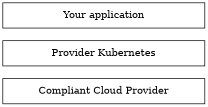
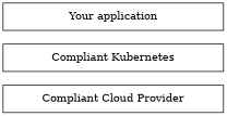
  digraph {
    rankdir=LR
    node [shape=box]
    edge [minlen="0pt" style=invis]
-   "Compliant Kubernetes" [fixedsize=true width="4pt" label="Provider Kubernetes"]
+   "Compliant Kubernetes" [fixedsize=true width="4pt"]
    "Your application" [width="4pt"]
    "Compliant Cloud Provider" [width="4pt"]
    "Compliant Kubernetes" -> "Compliant Cloud Provider"
    "Your application" -> "Compliant Kubernetes"
  }
